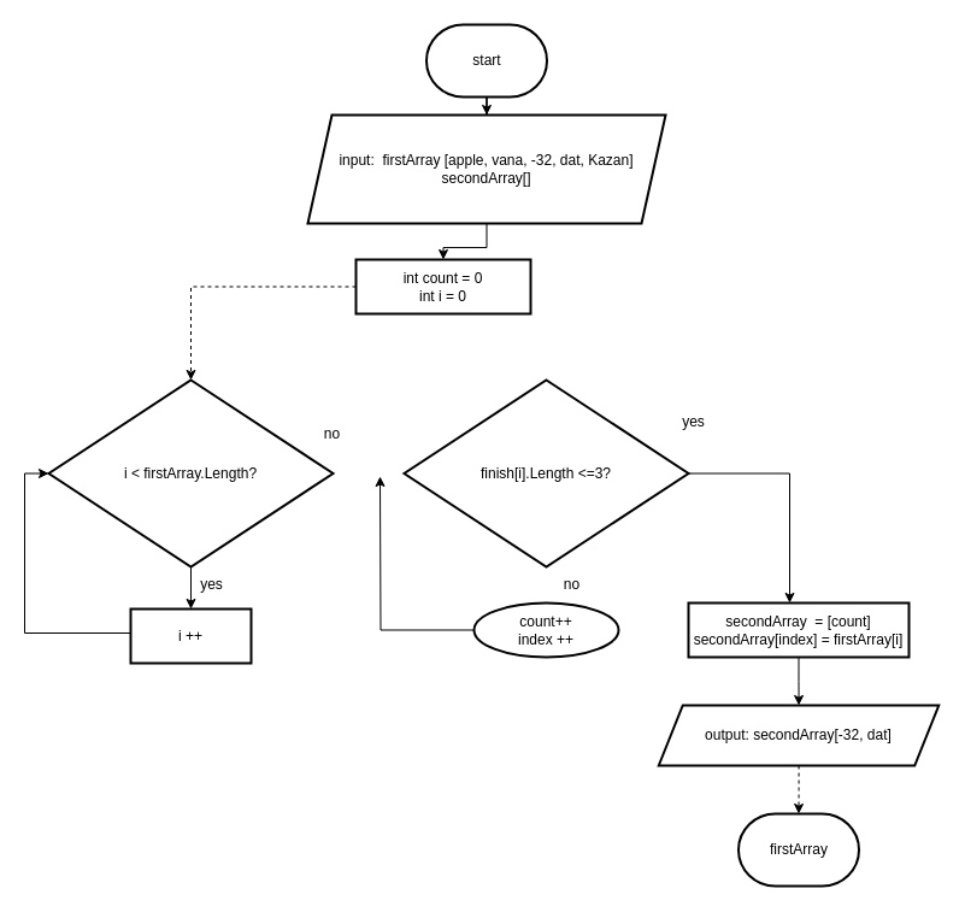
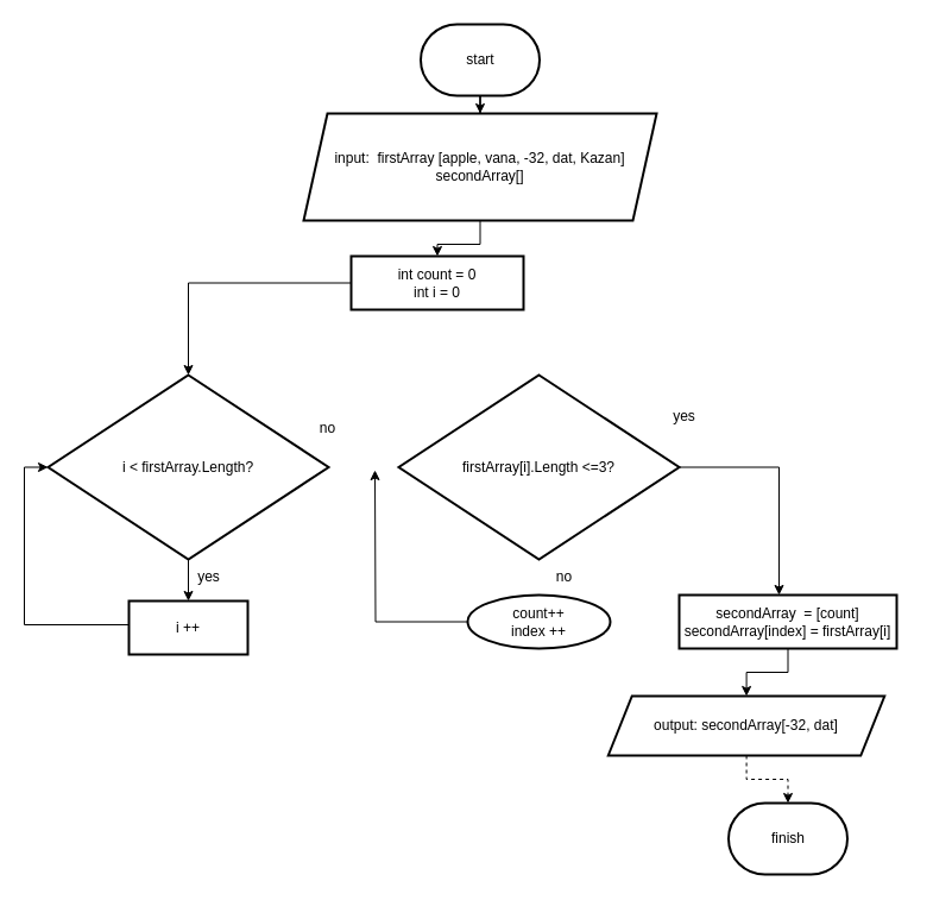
  <mxCell id="0" />
  <mxCell id="1" parent="0" />
  <mxCell id="2" value="" style="edgeStyle=orthogonalEdgeStyle;rounded=0;orthogonalLoop=1;jettySize=auto;html=1;" parent="1" source="3" target="5" edge="1"><mxGeometry relative="1" as="geometry" /></mxCell>
  <mxCell id="3" value="start" style="strokeWidth=2;html=1;shape=mxgraph.flowchart.terminator;whiteSpace=wrap;" parent="1" vertex="1"><mxGeometry x="353.5" y="20" width="100" height="60" as="geometry" /></mxCell>
  <mxCell id="4" value="" style="edgeStyle=orthogonalEdgeStyle;rounded=0;orthogonalLoop=1;jettySize=auto;html=1;" parent="1" source="5" target="7" edge="1"><mxGeometry relative="1" as="geometry" /></mxCell>
  <mxCell id="5" value="input:&amp;nbsp; firstArray [apple, vana, -32, dat, Kazan]&lt;br&gt;secondArray[]" style="shape=parallelogram;perimeter=parallelogramPerimeter;whiteSpace=wrap;html=1;fixedSize=1;strokeWidth=2;" parent="1" vertex="1"><mxGeometry x="255" y="95" width="297" height="90" as="geometry" /></mxCell>
- <mxCell id="6" value="" style="edgeStyle=orthogonalEdgeStyle;rounded=0;orthogonalLoop=1;jettySize=auto;html=1;dashed=1;" parent="1" source="7" target="9" edge="1"><mxGeometry relative="1" as="geometry" /></mxCell>
+ <mxCell id="6" value="" style="edgeStyle=orthogonalEdgeStyle;rounded=0;orthogonalLoop=1;jettySize=auto;html=1;" parent="1" source="7" target="9" edge="1"><mxGeometry relative="1" as="geometry" /></mxCell>
  <mxCell id="7" value="int count = 0&lt;br&gt;int i = 0&lt;br&gt;" style="whiteSpace=wrap;html=1;strokeWidth=2;" parent="1" vertex="1"><mxGeometry x="295" y="215" width="145" height="45" as="geometry" /></mxCell>
  <mxCell id="8" value="" style="edgeStyle=orthogonalEdgeStyle;rounded=0;orthogonalLoop=1;jettySize=auto;html=1;" parent="1" source="9" target="11" edge="1"><mxGeometry relative="1" as="geometry" /></mxCell>
  <mxCell id="9" value="i &amp;lt; firstArray.Length?" style="rhombus;whiteSpace=wrap;html=1;strokeWidth=2;" parent="1" vertex="1"><mxGeometry x="40" y="315" width="236" height="155" as="geometry" /></mxCell>
  <mxCell id="10" style="edgeStyle=orthogonalEdgeStyle;rounded=0;orthogonalLoop=1;jettySize=auto;html=1;entryX=0;entryY=0.5;entryDx=0;entryDy=0;" edge="1" parent="1" source="11" target="9"><mxGeometry relative="1" as="geometry"><Array as="points"><mxPoint x="20" y="525" /><mxPoint x="20" y="393" /></Array></mxGeometry></mxCell>
  <mxCell id="11" value="i ++" style="whiteSpace=wrap;html=1;strokeWidth=2;" parent="1" vertex="1"><mxGeometry x="108" y="505" width="100" height="45" as="geometry" /></mxCell>
  <mxCell id="12" value="yes" style="text;html=1;align=center;verticalAlign=middle;resizable=0;points=[];autosize=1;strokeColor=none;fillColor=none;" vertex="1" parent="1"><mxGeometry x="155" y="470" width="40" height="30" as="geometry" /></mxCell>
  <mxCell id="13" value="no" style="text;html=1;align=center;verticalAlign=middle;resizable=0;points=[];autosize=1;strokeColor=none;fillColor=none;" vertex="1" parent="1"><mxGeometry x="255" y="345" width="40" height="30" as="geometry" /></mxCell>
  <mxCell id="14" style="edgeStyle=orthogonalEdgeStyle;rounded=0;orthogonalLoop=1;jettySize=auto;html=1;exitX=1;exitY=0.5;exitDx=0;exitDy=0;" edge="1" parent="1" source="15" target="19"><mxGeometry relative="1" as="geometry"><mxPoint x="585" y="715" as="targetPoint" /><Array as="points"><mxPoint x="655" y="393" /></Array></mxGeometry></mxCell>
- <mxCell id="15" value="finish[i].Length &amp;lt;=3?" style="rhombus;whiteSpace=wrap;html=1;strokeWidth=2;" vertex="1" parent="1"><mxGeometry x="335" y="315" width="236" height="155" as="geometry" /></mxCell>
+ <mxCell id="15" value="firstArray[i].Length &amp;lt;=3?" style="rhombus;whiteSpace=wrap;html=1;strokeWidth=2;" vertex="1" parent="1"><mxGeometry x="335" y="315" width="236" height="155" as="geometry" /></mxCell>
  <mxCell id="16" style="edgeStyle=orthogonalEdgeStyle;rounded=0;orthogonalLoop=1;jettySize=auto;html=1;" edge="1" parent="1" source="17"><mxGeometry relative="1" as="geometry"><mxPoint x="315" y="395" as="targetPoint" /></mxGeometry></mxCell>
  <mxCell id="17" value="count++&lt;br&gt;index ++" style="ellipse;whiteSpace=wrap;html=1;strokeWidth=2;" vertex="1" parent="1"><mxGeometry x="393" y="500" width="120" height="45" as="geometry" /></mxCell>
  <mxCell id="18" value="" style="edgeStyle=orthogonalEdgeStyle;rounded=0;orthogonalLoop=1;jettySize=auto;html=1;" edge="1" parent="1" source="19" target="23"><mxGeometry relative="1" as="geometry" /></mxCell>
  <mxCell id="19" value="secondArray&amp;nbsp; = [count]&lt;br&gt;secondArray[index] = firstArray[i]" style="rounded=0;whiteSpace=wrap;html=1;strokeWidth=2;" vertex="1" parent="1"><mxGeometry x="571" y="500" width="183" height="45" as="geometry" /></mxCell>
  <mxCell id="20" value="no" style="text;html=1;align=center;verticalAlign=middle;resizable=0;points=[];autosize=1;strokeColor=none;fillColor=none;" vertex="1" parent="1"><mxGeometry x="453.5" y="470" width="40" height="30" as="geometry" /></mxCell>
  <mxCell id="21" value="yes" style="text;html=1;align=center;verticalAlign=middle;resizable=0;points=[];autosize=1;strokeColor=none;fillColor=none;" vertex="1" parent="1"><mxGeometry x="555" y="335" width="40" height="30" as="geometry" /></mxCell>
  <mxCell id="22" style="edgeStyle=orthogonalEdgeStyle;rounded=0;orthogonalLoop=1;jettySize=auto;html=1;entryX=0.5;entryY=0;entryDx=0;entryDy=0;entryPerimeter=0;dashed=1;" edge="1" parent="1" source="23" target="24"><mxGeometry relative="1" as="geometry" /></mxCell>
- <mxCell id="23" value="output: secondArray[-32, dat]" style="shape=parallelogram;perimeter=parallelogramPerimeter;whiteSpace=wrap;html=1;fixedSize=1;rounded=0;strokeWidth=2;" vertex="1" parent="1"><mxGeometry x="546.25" y="585" width="232.5" height="50" as="geometry" /></mxCell>
- <mxCell id="24" value="firstArray" style="strokeWidth=2;html=1;shape=mxgraph.flowchart.terminator;whiteSpace=wrap;" vertex="1" parent="1"><mxGeometry x="612.5" y="675" width="100" height="60" as="geometry" /></mxCell>
+ <mxCell id="23" value="output: secondArray[-32, dat]" style="shape=parallelogram;perimeter=parallelogramPerimeter;whiteSpace=wrap;html=1;fixedSize=1;rounded=0;strokeWidth=2;" vertex="1" parent="1"><mxGeometry x="511.25" y="585" width="232.5" height="50" as="geometry" /></mxCell>
+ <mxCell id="24" value="finish" style="strokeWidth=2;html=1;shape=mxgraph.flowchart.terminator;whiteSpace=wrap;" vertex="1" parent="1"><mxGeometry x="612.5" y="675" width="100" height="60" as="geometry" /></mxCell>
